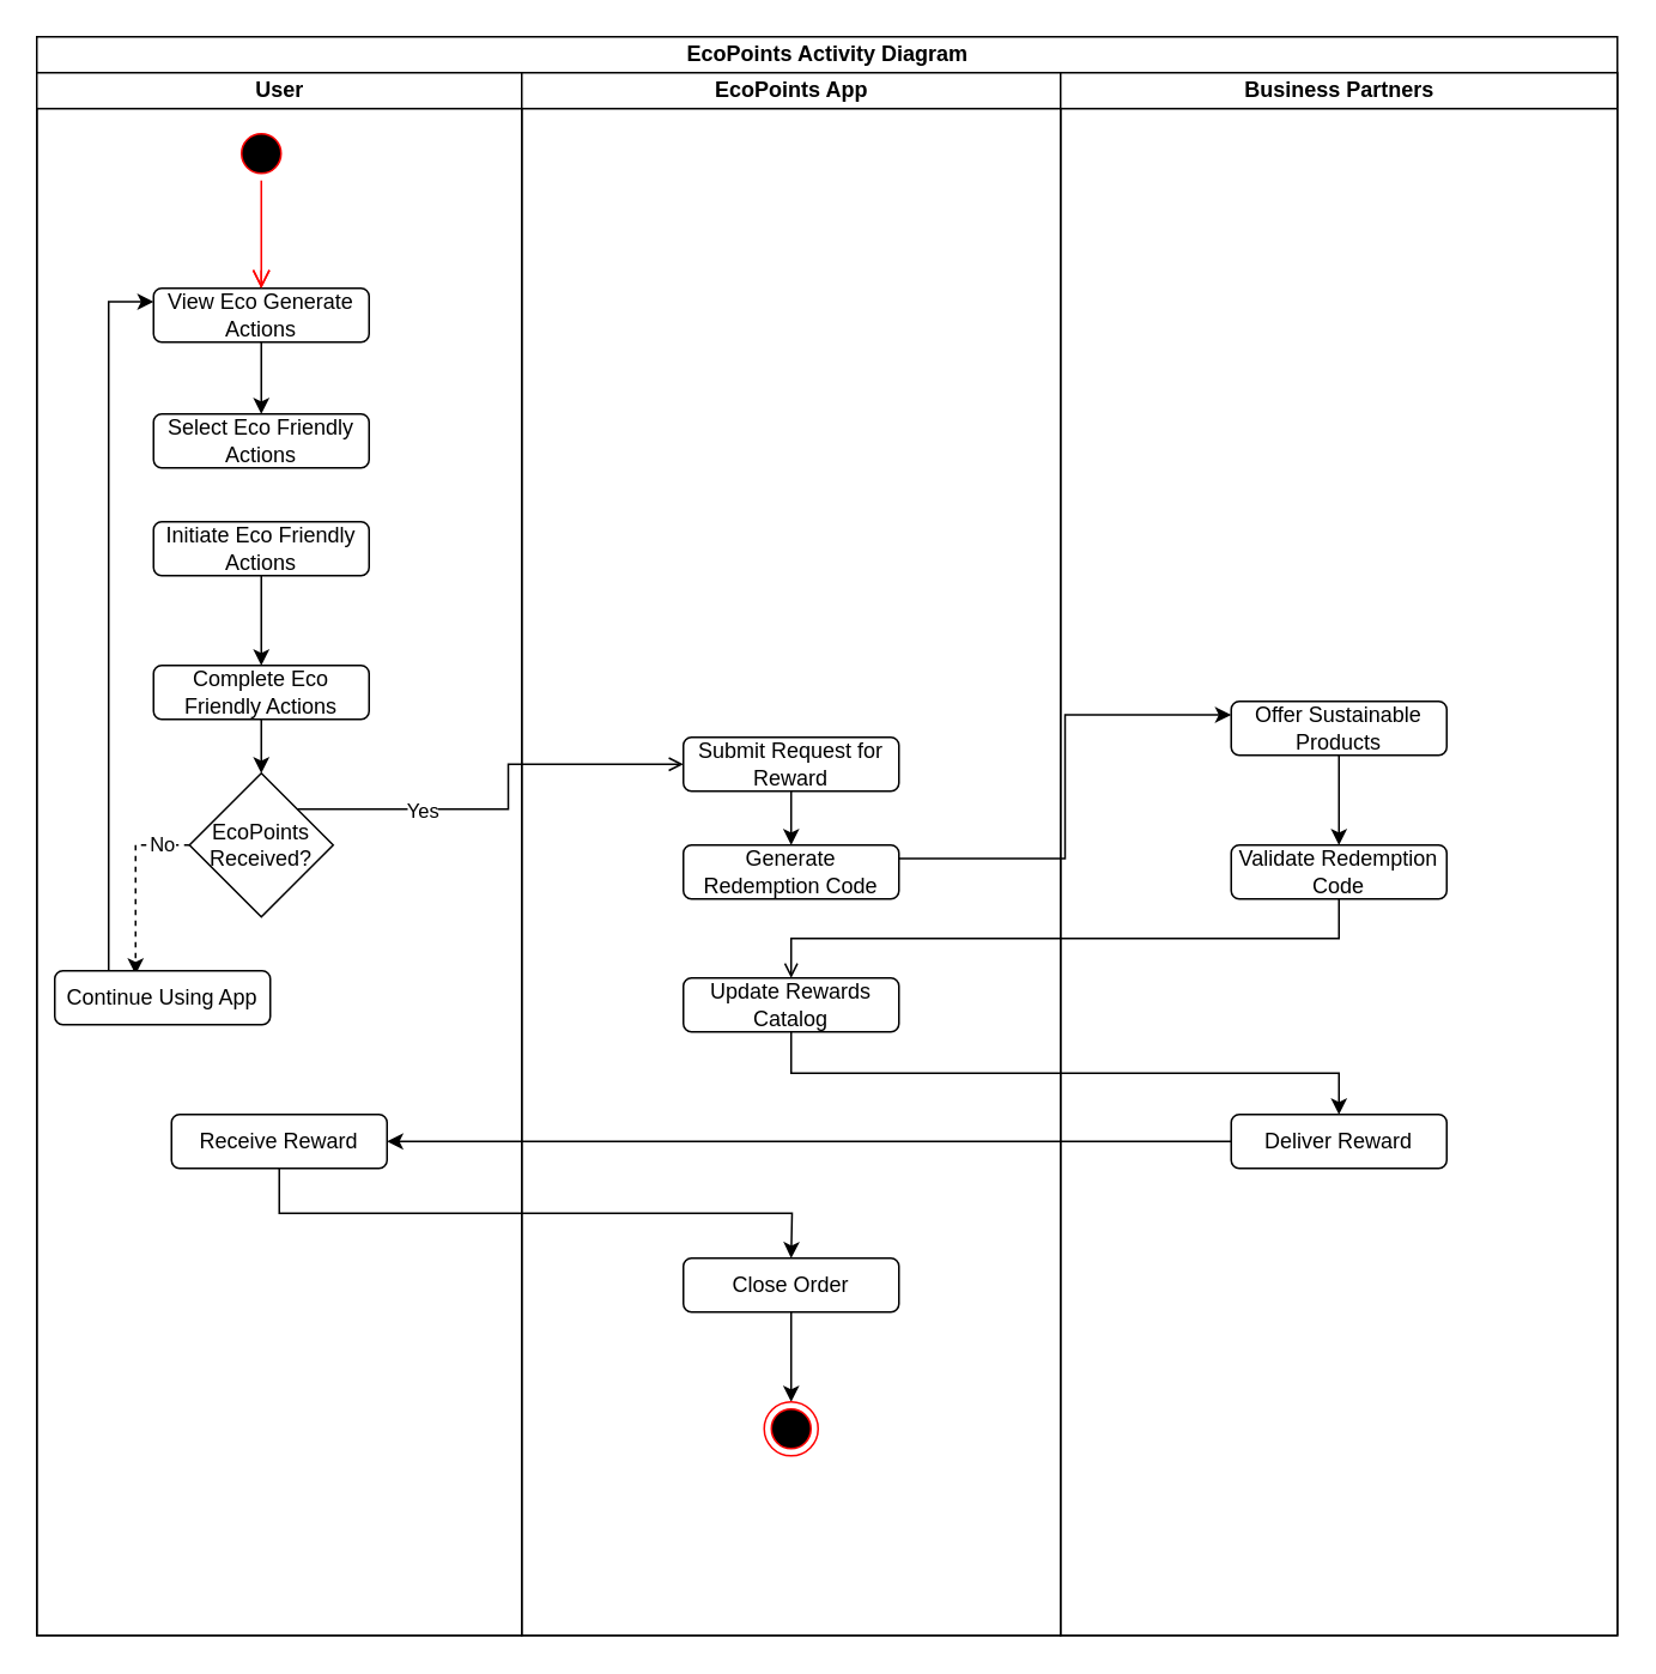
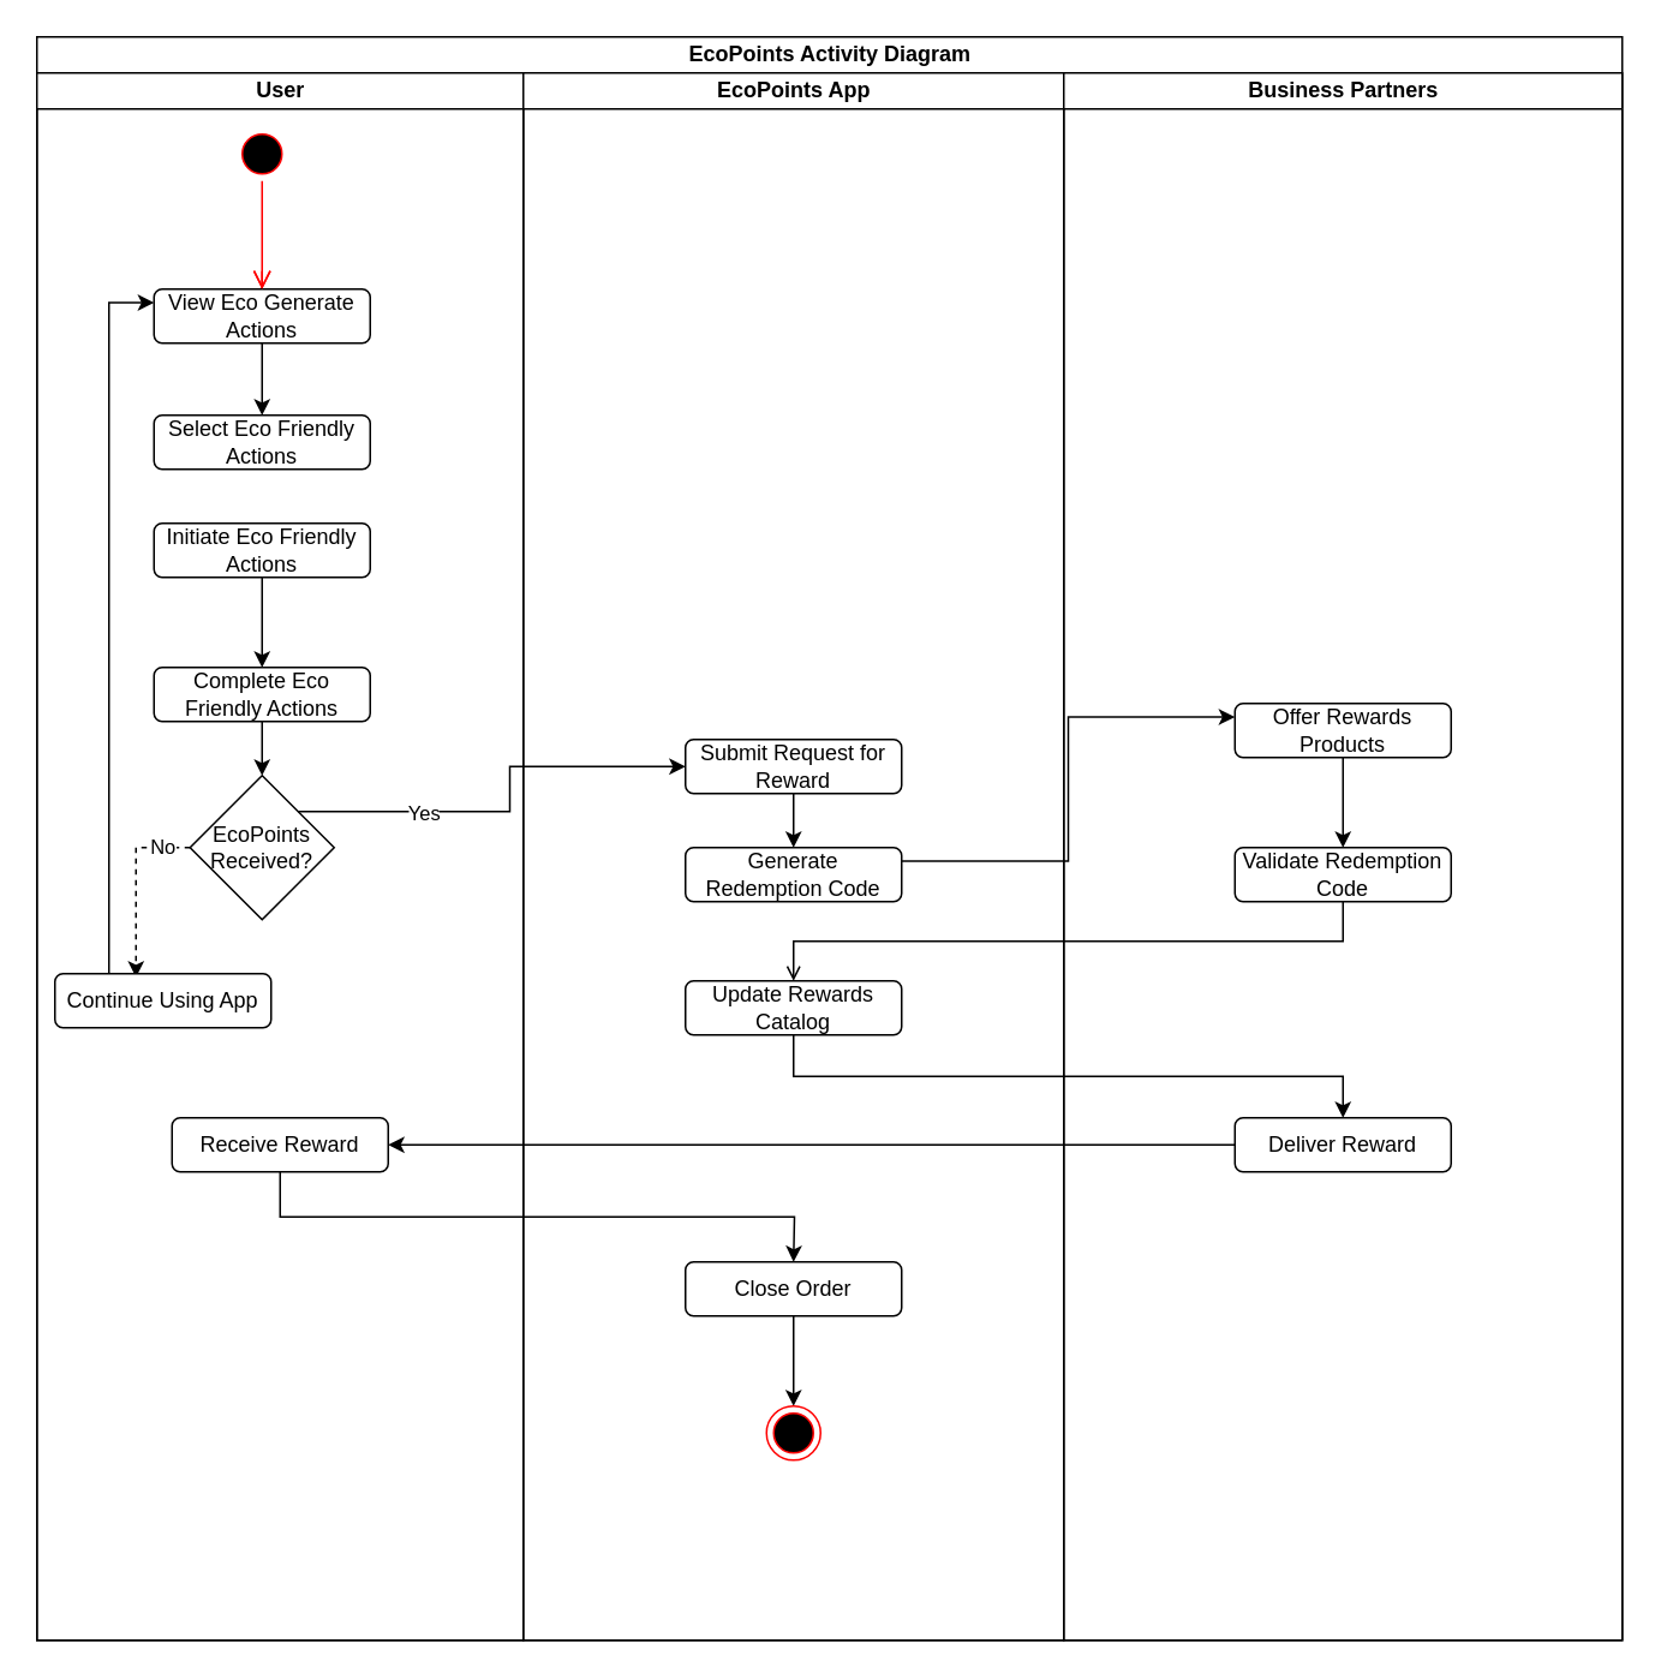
  <mxCell id="0" />
  <mxCell id="1" parent="0" />
  <mxCell id="2" value="EcoPoints Activity Diagram" style="swimlane;childLayout=stackLayout;resizeParent=1;resizeParentMax=0;startSize=20;html=1;" vertex="1" parent="1"><mxGeometry x="20" y="20" width="880" height="890" as="geometry" /></mxCell>
  <mxCell id="3" value="User" style="swimlane;startSize=20;html=1;" vertex="1" parent="2"><mxGeometry y="20" width="270" height="870" as="geometry" /></mxCell>
  <mxCell id="4" value="" style="ellipse;html=1;shape=startState;fillColor=#000000;strokeColor=#ff0000;" vertex="1" parent="3"><mxGeometry x="110" y="30" width="30" height="30" as="geometry" /></mxCell>
  <mxCell id="5" value="" style="edgeStyle=orthogonalEdgeStyle;html=1;verticalAlign=bottom;endArrow=open;endSize=8;strokeColor=#ff0000;rounded=0;" edge="1" source="7" parent="3"><mxGeometry relative="1" as="geometry"><mxPoint x="125" y="120" as="targetPoint" /></mxGeometry></mxCell>
  <mxCell id="6" style="edgeStyle=orthogonalEdgeStyle;rounded=0;orthogonalLoop=1;jettySize=auto;html=1;exitX=0.5;exitY=1;exitDx=0;exitDy=0;entryX=0.5;entryY=0;entryDx=0;entryDy=0;" edge="1" parent="3" source="7" target="9"><mxGeometry relative="1" as="geometry" /></mxCell>
  <mxCell id="7" value="View Eco Generate Actions" style="rounded=1;whiteSpace=wrap;html=1;" vertex="1" parent="3"><mxGeometry x="65" y="120" width="120" height="30" as="geometry" /></mxCell>
  <mxCell id="8" value="" style="edgeStyle=orthogonalEdgeStyle;html=1;verticalAlign=bottom;endArrow=open;endSize=8;strokeColor=#ff0000;rounded=0;" edge="1" parent="3" source="4" target="7"><mxGeometry relative="1" as="geometry"><mxPoint x="195" y="160" as="targetPoint" /><mxPoint x="195" y="100" as="sourcePoint" /></mxGeometry></mxCell>
  <mxCell id="9" value="Select Eco Friendly Actions" style="rounded=1;whiteSpace=wrap;html=1;" vertex="1" parent="3"><mxGeometry x="65" y="190" width="120" height="30" as="geometry" /></mxCell>
  <mxCell id="10" style="edgeStyle=orthogonalEdgeStyle;rounded=0;orthogonalLoop=1;jettySize=auto;html=1;exitX=0.5;exitY=1;exitDx=0;exitDy=0;entryX=0.5;entryY=0;entryDx=0;entryDy=0;" edge="1" parent="3" source="11" target="16"><mxGeometry relative="1" as="geometry" /></mxCell>
  <mxCell id="11" value="Complete Eco Friendly Actions" style="rounded=1;whiteSpace=wrap;html=1;" vertex="1" parent="3"><mxGeometry x="65" y="330" width="120" height="30" as="geometry" /></mxCell>
  <mxCell id="12" style="edgeStyle=orthogonalEdgeStyle;rounded=0;orthogonalLoop=1;jettySize=auto;html=1;exitX=0.5;exitY=1;exitDx=0;exitDy=0;entryX=0.5;entryY=0;entryDx=0;entryDy=0;" edge="1" parent="3" source="13" target="11"><mxGeometry relative="1" as="geometry" /></mxCell>
  <mxCell id="13" value="Initiate Eco Friendly Actions" style="rounded=1;whiteSpace=wrap;html=1;" vertex="1" parent="3"><mxGeometry x="65" y="250" width="120" height="30" as="geometry" /></mxCell>
  <mxCell id="14" style="edgeStyle=orthogonalEdgeStyle;rounded=0;orthogonalLoop=1;jettySize=auto;html=1;exitX=0;exitY=0.5;exitDx=0;exitDy=0;entryX=0.375;entryY=0.067;entryDx=0;entryDy=0;entryPerimeter=0;dashed=1;" edge="1" parent="3" source="16" target="18"><mxGeometry relative="1" as="geometry" /></mxCell>
  <mxCell id="15" value="No" style="edgeLabel;html=1;align=center;verticalAlign=middle;resizable=0;points=[];" vertex="1" connectable="0" parent="14"><mxGeometry x="-0.686" y="-1" relative="1" as="geometry"><mxPoint as="offset" /></mxGeometry></mxCell>
  <mxCell id="16" value="EcoPoints Received?" style="rhombus;whiteSpace=wrap;html=1;" vertex="1" parent="3"><mxGeometry x="85" y="390" width="80" height="80" as="geometry" /></mxCell>
  <mxCell id="17" style="edgeStyle=orthogonalEdgeStyle;rounded=0;orthogonalLoop=1;jettySize=auto;html=1;exitX=0.25;exitY=0;exitDx=0;exitDy=0;entryX=0;entryY=0.25;entryDx=0;entryDy=0;" edge="1" parent="3" source="18" target="7"><mxGeometry relative="1" as="geometry" /></mxCell>
  <mxCell id="18" value="Continue Using App" style="rounded=1;whiteSpace=wrap;html=1;" vertex="1" parent="3"><mxGeometry x="10" y="500" width="120" height="30" as="geometry" /></mxCell>
  <mxCell id="19" style="edgeStyle=orthogonalEdgeStyle;rounded=0;orthogonalLoop=1;jettySize=auto;html=1;exitX=0.5;exitY=1;exitDx=0;exitDy=0;" edge="1" parent="3" source="20"><mxGeometry relative="1" as="geometry"><mxPoint x="420" y="660" as="targetPoint" /></mxGeometry></mxCell>
  <mxCell id="20" value="Receive Reward" style="rounded=1;whiteSpace=wrap;html=1;" vertex="1" parent="3"><mxGeometry x="75" y="580" width="120" height="30" as="geometry" /></mxCell>
  <mxCell id="21" value="EcoPoints App" style="swimlane;startSize=20;html=1;" vertex="1" parent="2"><mxGeometry x="270" y="20" width="300" height="870" as="geometry" /></mxCell>
  <mxCell id="22" style="edgeStyle=orthogonalEdgeStyle;rounded=0;orthogonalLoop=1;jettySize=auto;html=1;exitX=0.5;exitY=1;exitDx=0;exitDy=0;entryX=0.5;entryY=0;entryDx=0;entryDy=0;" edge="1" parent="21" source="23" target="24"><mxGeometry relative="1" as="geometry" /></mxCell>
  <mxCell id="23" value="Submit Request for Reward" style="rounded=1;whiteSpace=wrap;html=1;" vertex="1" parent="21"><mxGeometry x="90" y="370" width="120" height="30" as="geometry" /></mxCell>
  <mxCell id="24" value="Generate Redemption Code" style="rounded=1;whiteSpace=wrap;html=1;" vertex="1" parent="21"><mxGeometry x="90" y="430" width="120" height="30" as="geometry" /></mxCell>
  <mxCell id="25" value="Update Rewards Catalog" style="rounded=1;whiteSpace=wrap;html=1;" vertex="1" parent="21"><mxGeometry x="90" y="504" width="120" height="30" as="geometry" /></mxCell>
  <mxCell id="26" style="edgeStyle=orthogonalEdgeStyle;rounded=0;orthogonalLoop=1;jettySize=auto;html=1;exitX=0.5;exitY=1;exitDx=0;exitDy=0;entryX=0.5;entryY=0;entryDx=0;entryDy=0;" edge="1" parent="21" source="27" target="28"><mxGeometry relative="1" as="geometry" /></mxCell>
  <mxCell id="27" value="Close Order" style="rounded=1;whiteSpace=wrap;html=1;" vertex="1" parent="21"><mxGeometry x="90" y="660" width="120" height="30" as="geometry" /></mxCell>
  <mxCell id="28" value="" style="ellipse;html=1;shape=endState;fillColor=#000000;strokeColor=#ff0000;" vertex="1" parent="21"><mxGeometry x="135" y="740" width="30" height="30" as="geometry" /></mxCell>
- <mxCell id="29" style="edgeStyle=orthogonalEdgeStyle;rounded=0;orthogonalLoop=1;jettySize=auto;html=1;exitX=1;exitY=0;exitDx=0;exitDy=0;entryX=0;entryY=0.5;entryDx=0;entryDy=0;endArrow=open;" edge="1" parent="2" source="16" target="23"><mxGeometry relative="1" as="geometry" /></mxCell>
+ <mxCell id="29" style="edgeStyle=orthogonalEdgeStyle;rounded=0;orthogonalLoop=1;jettySize=auto;html=1;exitX=1;exitY=0;exitDx=0;exitDy=0;entryX=0;entryY=0.5;entryDx=0;entryDy=0;" edge="1" parent="2" source="16" target="23"><mxGeometry relative="1" as="geometry" /></mxCell>
  <mxCell id="30" value="Yes" style="edgeLabel;html=1;align=center;verticalAlign=middle;resizable=0;points=[];" vertex="1" connectable="0" parent="29"><mxGeometry x="-0.425" relative="1" as="geometry"><mxPoint as="offset" /></mxGeometry></mxCell>
  <mxCell id="31" value="Business Partners" style="swimlane;startSize=20;html=1;" vertex="1" parent="2"><mxGeometry x="570" y="20" width="310" height="870" as="geometry" /></mxCell>
  <mxCell id="32" value="Deliver Reward" style="rounded=1;whiteSpace=wrap;html=1;" vertex="1" parent="31"><mxGeometry x="95" y="580" width="120" height="30" as="geometry" /></mxCell>
  <mxCell id="33" value="Validate Redemption Code" style="rounded=1;whiteSpace=wrap;html=1;" vertex="1" parent="31"><mxGeometry x="95" y="430" width="120" height="30" as="geometry" /></mxCell>
  <mxCell id="34" style="edgeStyle=orthogonalEdgeStyle;rounded=0;orthogonalLoop=1;jettySize=auto;html=1;exitX=0.5;exitY=1;exitDx=0;exitDy=0;entryX=0.5;entryY=0;entryDx=0;entryDy=0;" edge="1" parent="31" source="35" target="33"><mxGeometry relative="1" as="geometry" /></mxCell>
- <mxCell id="35" value="Offer Sustainable Products" style="rounded=1;whiteSpace=wrap;html=1;" vertex="1" parent="31"><mxGeometry x="95" y="350" width="120" height="30" as="geometry" /></mxCell>
+ <mxCell id="35" value="Offer Rewards Products" style="rounded=1;whiteSpace=wrap;html=1;" vertex="1" parent="31"><mxGeometry x="95" y="350" width="120" height="30" as="geometry" /></mxCell>
  <mxCell id="36" style="edgeStyle=orthogonalEdgeStyle;rounded=0;orthogonalLoop=1;jettySize=auto;html=1;exitX=1;exitY=0.25;exitDx=0;exitDy=0;entryX=0;entryY=0.25;entryDx=0;entryDy=0;" edge="1" parent="2" source="24" target="35"><mxGeometry relative="1" as="geometry" /></mxCell>
  <mxCell id="37" style="edgeStyle=orthogonalEdgeStyle;rounded=0;orthogonalLoop=1;jettySize=auto;html=1;exitX=0.5;exitY=1;exitDx=0;exitDy=0;entryX=0.5;entryY=0;entryDx=0;entryDy=0;endArrow=open;" edge="1" parent="2" source="33" target="25"><mxGeometry relative="1" as="geometry" /></mxCell>
  <mxCell id="38" style="edgeStyle=orthogonalEdgeStyle;rounded=0;orthogonalLoop=1;jettySize=auto;html=1;exitX=0.5;exitY=1;exitDx=0;exitDy=0;entryX=0.5;entryY=0;entryDx=0;entryDy=0;" edge="1" parent="2" source="25" target="32"><mxGeometry relative="1" as="geometry" /></mxCell>
  <mxCell id="39" style="edgeStyle=orthogonalEdgeStyle;rounded=0;orthogonalLoop=1;jettySize=auto;html=1;exitX=0;exitY=0.5;exitDx=0;exitDy=0;entryX=1;entryY=0.5;entryDx=0;entryDy=0;" edge="1" parent="2" source="32" target="20"><mxGeometry relative="1" as="geometry" /></mxCell>
